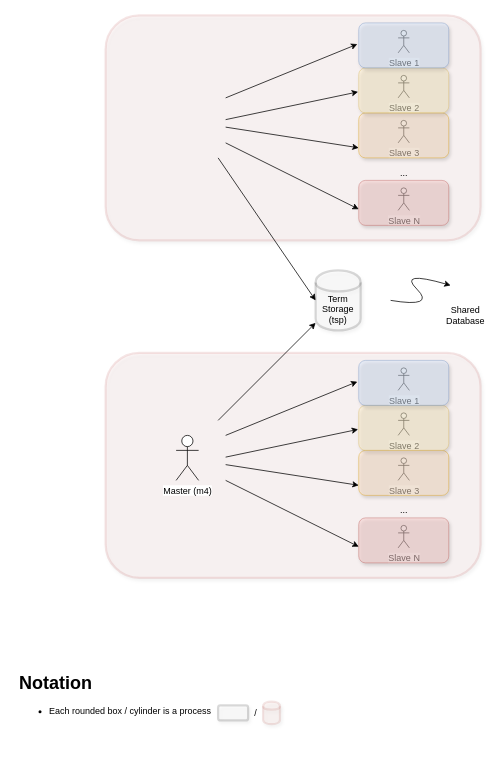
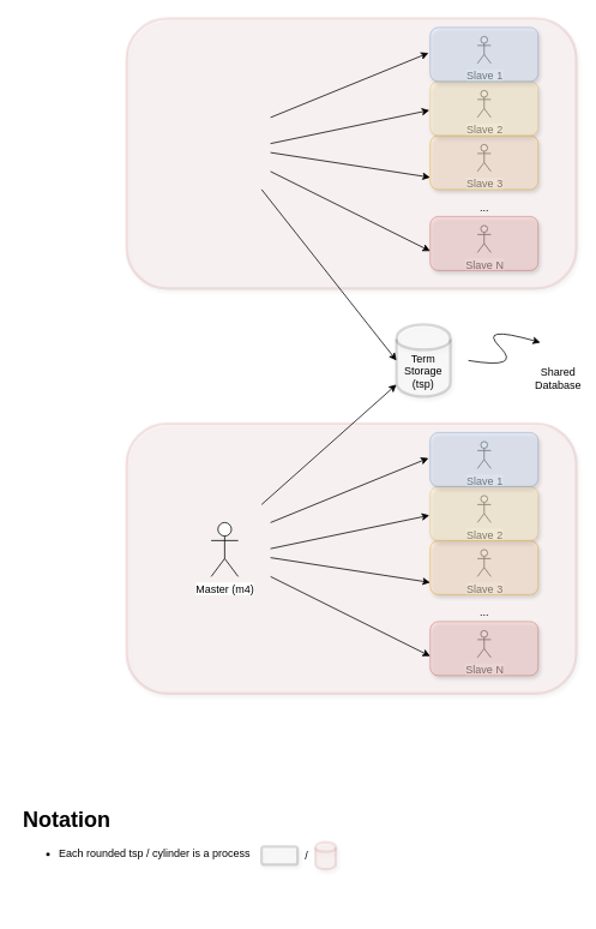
  <mxCell id="0" />
  <mxCell id="1" parent="0" />
  <mxCell id="2" value="&lt;blockquote style=&quot;margin: 0 0 0 40px ; border: none ; padding: 0px&quot;&gt;&lt;blockquote style=&quot;margin: 0 0 0 40px ; border: none ; padding: 0px&quot;&gt;&lt;br&gt;&lt;/blockquote&gt;&lt;/blockquote&gt;" style="rounded=1;whiteSpace=wrap;html=1;align=left;opacity=15;shadow=1;fillColor=#f8cecc;strokeColor=#b85450;perimeterSpacing=15;strokeWidth=3;" vertex="1" parent="1"><mxGeometry x="140" y="20" width="500" height="300" as="geometry" /></mxCell>
  <mxCell id="3" value="Slave 1" style="shape=umlActor;verticalLabelPosition=bottom;labelBackgroundColor=#ffffff;verticalAlign=top;html=1;outlineConnect=0;" vertex="1" parent="1"><mxGeometry x="530" y="40" width="15" height="30" as="geometry" /></mxCell>
  <mxCell id="4" value="Slave 2" style="shape=umlActor;verticalLabelPosition=bottom;labelBackgroundColor=#ffffff;verticalAlign=top;html=1;outlineConnect=0;" vertex="1" parent="1"><mxGeometry x="530" y="100" width="15" height="30" as="geometry" /></mxCell>
  <mxCell id="5" value="Slave 3" style="shape=umlActor;verticalLabelPosition=bottom;labelBackgroundColor=#ffffff;verticalAlign=top;html=1;outlineConnect=0;" vertex="1" parent="1"><mxGeometry x="530" y="160" width="15" height="30" as="geometry" /></mxCell>
  <mxCell id="6" value="..." style="text;html=1;strokeColor=none;fillColor=none;align=center;verticalAlign=middle;whiteSpace=wrap;rounded=0;" vertex="1" parent="1"><mxGeometry x="517.5" y="220" width="40" height="20" as="geometry" /></mxCell>
  <mxCell id="7" value="Slave N" style="shape=umlActor;verticalLabelPosition=bottom;labelBackgroundColor=#ffffff;verticalAlign=top;html=1;outlineConnect=0;" vertex="1" parent="1"><mxGeometry x="530" y="250" width="15" height="30" as="geometry" /></mxCell>
  <mxCell id="8" value="" style="rounded=1;whiteSpace=wrap;html=1;shadow=1;opacity=50;comic=0;strokeColor=#b85450;perimeterSpacing=10;fillColor=#f8cecc;" vertex="1" parent="1"><mxGeometry x="477.5" y="240" width="120" height="60" as="geometry" /></mxCell>
  <mxCell id="9" value="" style="rounded=1;whiteSpace=wrap;html=1;shadow=1;opacity=50;comic=0;strokeColor=#d79b00;perimeterSpacing=10;fillColor=#ffe6cc;" vertex="1" parent="1"><mxGeometry x="477.5" y="150" width="120" height="60" as="geometry" /></mxCell>
  <mxCell id="10" value="" style="rounded=1;whiteSpace=wrap;html=1;shadow=1;opacity=50;comic=0;strokeColor=#d6b656;perimeterSpacing=10;fillColor=#fff2cc;" vertex="1" parent="1"><mxGeometry x="477.5" y="90" width="120" height="60" as="geometry" /></mxCell>
  <mxCell id="11" value="" style="rounded=1;whiteSpace=wrap;html=1;shadow=1;opacity=50;comic=0;strokeColor=#6c8ebf;perimeterSpacing=10;fillColor=#dae8fc;" vertex="1" parent="1"><mxGeometry x="477.5" y="30" width="120" height="60" as="geometry" /></mxCell>
  <mxCell id="12" value="" style="endArrow=classic;startArrow=none;html=1;entryX=0.058;entryY=0.48;entryDx=0;entryDy=0;entryPerimeter=0;startFill=0;" edge="1" parent="1" target="11"><mxGeometry width="50" height="50" relative="1" as="geometry"><mxPoint x="300" y="130" as="sourcePoint" /><mxPoint x="380" y="120" as="targetPoint" /><Array as="points" /></mxGeometry></mxCell>
  <mxCell id="13" value="" style="endArrow=classic;startArrow=none;html=1;entryX=0.065;entryY=0.525;entryDx=0;entryDy=0;entryPerimeter=0;startFill=0;" edge="1" parent="1" target="10"><mxGeometry width="50" height="50" relative="1" as="geometry"><mxPoint x="300" y="159" as="sourcePoint" /><mxPoint x="477.5" y="70" as="targetPoint" /><Array as="points" /></mxGeometry></mxCell>
  <mxCell id="14" value="" style="endArrow=classic;startArrow=none;html=1;entryX=0.071;entryY=0.707;entryDx=0;entryDy=0;entryPerimeter=0;startFill=0;" edge="1" parent="1" target="9"><mxGeometry width="50" height="50" relative="1" as="geometry"><mxPoint x="300" y="169" as="sourcePoint" /><mxPoint x="486.6" y="132" as="targetPoint" /><Array as="points" /></mxGeometry></mxCell>
  <mxCell id="15" value="" style="endArrow=classic;startArrow=none;html=1;entryX=0.071;entryY=0.605;entryDx=0;entryDy=0;entryPerimeter=0;startFill=0;" edge="1" parent="1" target="8"><mxGeometry width="50" height="50" relative="1" as="geometry"><mxPoint x="300" y="190" as="sourcePoint" /><mxPoint x="487.44" y="206.56" as="targetPoint" /><Array as="points" /></mxGeometry></mxCell>
- <mxCell id="16" value="Term Storage (tsp)" style="shape=cylinder;whiteSpace=wrap;html=1;boundedLbl=1;backgroundOutline=1;shadow=1;comic=0;strokeWidth=3;gradientColor=none;opacity=15;" vertex="1" parent="1"><mxGeometry x="420" y="360" width="60" height="80" as="geometry" /></mxCell>
+ <mxCell id="16" value="Term Storage (tsp)" style="shape=cylinder;whiteSpace=wrap;html=1;boundedLbl=1;backgroundOutline=1;shadow=1;comic=0;strokeWidth=3;gradientColor=none;opacity=15;" vertex="1" parent="1"><mxGeometry x="440" y="360" width="60" height="80" as="geometry" /></mxCell>
  <mxCell id="17" value="" style="endArrow=classic;html=1;entryX=0;entryY=0.5;entryDx=0;entryDy=0;" edge="1" parent="1" target="16"><mxGeometry width="50" height="50" relative="1" as="geometry"><mxPoint x="290" y="210" as="sourcePoint" /><mxPoint x="290" y="240" as="targetPoint" /></mxGeometry></mxCell>
  <mxCell id="18" value="&lt;blockquote style=&quot;margin: 0 0 0 40px ; border: none ; padding: 0px&quot;&gt;&lt;blockquote style=&quot;margin: 0 0 0 40px ; border: none ; padding: 0px&quot;&gt;&lt;br&gt;&lt;/blockquote&gt;&lt;/blockquote&gt;" style="rounded=1;whiteSpace=wrap;html=1;align=left;opacity=15;shadow=1;fillColor=#f8cecc;strokeColor=#b85450;perimeterSpacing=15;strokeWidth=3;" vertex="1" parent="1"><mxGeometry x="140" y="470" width="500" height="300" as="geometry" /></mxCell>
  <mxCell id="19" value="Slave 1" style="shape=umlActor;verticalLabelPosition=bottom;labelBackgroundColor=#ffffff;verticalAlign=top;html=1;outlineConnect=0;" vertex="1" parent="1"><mxGeometry x="530" y="490" width="15" height="30" as="geometry" /></mxCell>
  <mxCell id="20" value="Slave 2" style="shape=umlActor;verticalLabelPosition=bottom;labelBackgroundColor=#ffffff;verticalAlign=top;html=1;outlineConnect=0;" vertex="1" parent="1"><mxGeometry x="530" y="550" width="15" height="30" as="geometry" /></mxCell>
  <mxCell id="21" value="Slave 3" style="shape=umlActor;verticalLabelPosition=bottom;labelBackgroundColor=#ffffff;verticalAlign=top;html=1;outlineConnect=0;" vertex="1" parent="1"><mxGeometry x="530" y="610" width="15" height="30" as="geometry" /></mxCell>
  <mxCell id="22" value="..." style="text;html=1;strokeColor=none;fillColor=none;align=center;verticalAlign=middle;whiteSpace=wrap;rounded=0;" vertex="1" parent="1"><mxGeometry x="517.5" y="670" width="40" height="20" as="geometry" /></mxCell>
  <mxCell id="23" value="Slave N" style="shape=umlActor;verticalLabelPosition=bottom;labelBackgroundColor=#ffffff;verticalAlign=top;html=1;outlineConnect=0;" vertex="1" parent="1"><mxGeometry x="530" y="700" width="15" height="30" as="geometry" /></mxCell>
  <mxCell id="24" value="Master (m4)" style="shape=umlActor;verticalLabelPosition=bottom;labelBackgroundColor=#ffffff;verticalAlign=top;html=1;outlineConnect=0;" vertex="1" parent="1"><mxGeometry x="234" y="580" width="30" height="60" as="geometry" /></mxCell>
  <mxCell id="25" value="" style="rounded=1;whiteSpace=wrap;html=1;shadow=1;opacity=50;comic=0;strokeColor=#b85450;perimeterSpacing=10;fillColor=#f8cecc;" vertex="1" parent="1"><mxGeometry x="477.5" y="690" width="120" height="60" as="geometry" /></mxCell>
  <mxCell id="26" value="" style="rounded=1;whiteSpace=wrap;html=1;shadow=1;opacity=50;comic=0;strokeColor=#d79b00;perimeterSpacing=10;fillColor=#ffe6cc;" vertex="1" parent="1"><mxGeometry x="477.5" y="600" width="120" height="60" as="geometry" /></mxCell>
  <mxCell id="27" value="" style="rounded=1;whiteSpace=wrap;html=1;shadow=1;opacity=50;comic=0;strokeColor=#d6b656;perimeterSpacing=10;fillColor=#fff2cc;" vertex="1" parent="1"><mxGeometry x="477.5" y="540" width="120" height="60" as="geometry" /></mxCell>
  <mxCell id="28" value="" style="rounded=1;whiteSpace=wrap;html=1;shadow=1;opacity=50;comic=0;strokeColor=#6c8ebf;perimeterSpacing=10;fillColor=#dae8fc;" vertex="1" parent="1"><mxGeometry x="477.5" y="480" width="120" height="60" as="geometry" /></mxCell>
  <mxCell id="29" value="" style="endArrow=classic;startArrow=none;html=1;entryX=0.058;entryY=0.48;entryDx=0;entryDy=0;entryPerimeter=0;startFill=0;" edge="1" target="28" parent="1"><mxGeometry width="50" height="50" relative="1" as="geometry"><mxPoint x="300" y="580" as="sourcePoint" /><mxPoint x="380" y="570" as="targetPoint" /><Array as="points" /></mxGeometry></mxCell>
  <mxCell id="30" value="" style="endArrow=classic;startArrow=none;html=1;entryX=0.065;entryY=0.525;entryDx=0;entryDy=0;entryPerimeter=0;startFill=0;" edge="1" target="27" parent="1"><mxGeometry width="50" height="50" relative="1" as="geometry"><mxPoint x="300" y="609" as="sourcePoint" /><mxPoint x="477.5" y="520" as="targetPoint" /><Array as="points" /></mxGeometry></mxCell>
  <mxCell id="31" value="" style="endArrow=classic;startArrow=none;html=1;entryX=0.071;entryY=0.707;entryDx=0;entryDy=0;entryPerimeter=0;startFill=0;" edge="1" target="26" parent="1"><mxGeometry width="50" height="50" relative="1" as="geometry"><mxPoint x="300" y="619" as="sourcePoint" /><mxPoint x="486.6" y="582" as="targetPoint" /><Array as="points" /></mxGeometry></mxCell>
  <mxCell id="32" value="" style="endArrow=classic;startArrow=none;html=1;entryX=0.071;entryY=0.605;entryDx=0;entryDy=0;entryPerimeter=0;startFill=0;" edge="1" target="25" parent="1"><mxGeometry width="50" height="50" relative="1" as="geometry"><mxPoint x="300" y="640" as="sourcePoint" /><mxPoint x="487.44" y="656.56" as="targetPoint" /><Array as="points" /></mxGeometry></mxCell>
  <mxCell id="33" value="" style="endArrow=classic;html=1;" edge="1" parent="1" target="16"><mxGeometry width="50" height="50" relative="1" as="geometry"><mxPoint x="290" y="560" as="sourcePoint" /><mxPoint x="340" y="510" as="targetPoint" /></mxGeometry></mxCell>
  <mxCell id="34" value="" style="curved=1;endArrow=classic;html=1;" edge="1" parent="1"><mxGeometry width="50" height="50" relative="1" as="geometry"><mxPoint x="520" y="400" as="sourcePoint" /><mxPoint x="600" y="380" as="targetPoint" /><Array as="points"><mxPoint x="580" y="410" /><mxPoint x="530" y="360" /></Array></mxGeometry></mxCell>
  <mxCell id="35" value="Shared Database" style="text;html=1;strokeColor=none;fillColor=none;align=center;verticalAlign=middle;whiteSpace=wrap;rounded=0;shadow=1;comic=0;opacity=15;" vertex="1" parent="1"><mxGeometry x="600" y="410" width="40" height="20" as="geometry" /></mxCell>
- <mxCell id="36" value="&lt;h1&gt;Notation&lt;/h1&gt;&lt;p&gt;&lt;/p&gt;&lt;div&gt;&lt;ul&gt;&lt;li&gt;Each rounded box / cylinder is a process&amp;nbsp;&lt;/li&gt;&lt;/ul&gt;&lt;/div&gt;&lt;p&gt;&lt;/p&gt;" style="text;html=1;strokeColor=none;fillColor=none;spacing=5;spacingTop=-20;whiteSpace=wrap;overflow=hidden;rounded=0;shadow=1;comic=0;opacity=15;" vertex="1" parent="1"><mxGeometry x="20" y="890" width="280" height="120" as="geometry" /></mxCell>
+ <mxCell id="36" value="&lt;h1&gt;Notation&lt;/h1&gt;&lt;p&gt;&lt;/p&gt;&lt;div&gt;&lt;ul&gt;&lt;li&gt;Each rounded tsp / cylinder is a process&amp;nbsp;&lt;/li&gt;&lt;/ul&gt;&lt;/div&gt;&lt;p&gt;&lt;/p&gt;" style="text;html=1;strokeColor=none;fillColor=none;spacing=5;spacingTop=-20;whiteSpace=wrap;overflow=hidden;rounded=0;shadow=1;comic=0;opacity=15;" vertex="1" parent="1"><mxGeometry x="20" y="890" width="280" height="120" as="geometry" /></mxCell>
  <mxCell id="37" value="" style="rounded=1;whiteSpace=wrap;html=1;shadow=1;comic=0;strokeWidth=3;gradientColor=none;opacity=15;" vertex="1" parent="1"><mxGeometry x="290" y="940" width="40" height="20" as="geometry" /></mxCell>
  <mxCell id="38" value="" style="shape=cylinder;whiteSpace=wrap;html=1;boundedLbl=1;backgroundOutline=1;shadow=1;comic=0;strokeWidth=3;opacity=15;fillColor=#f8cecc;strokeColor=#b85450;" vertex="1" parent="1"><mxGeometry x="350" y="935" width="22.5" height="30" as="geometry" /></mxCell>
  <mxCell id="39" value="/" style="text;html=1;align=center;verticalAlign=middle;resizable=0;points=[];autosize=1;" vertex="1" parent="1"><mxGeometry x="330" y="940" width="20" height="20" as="geometry" /></mxCell>
